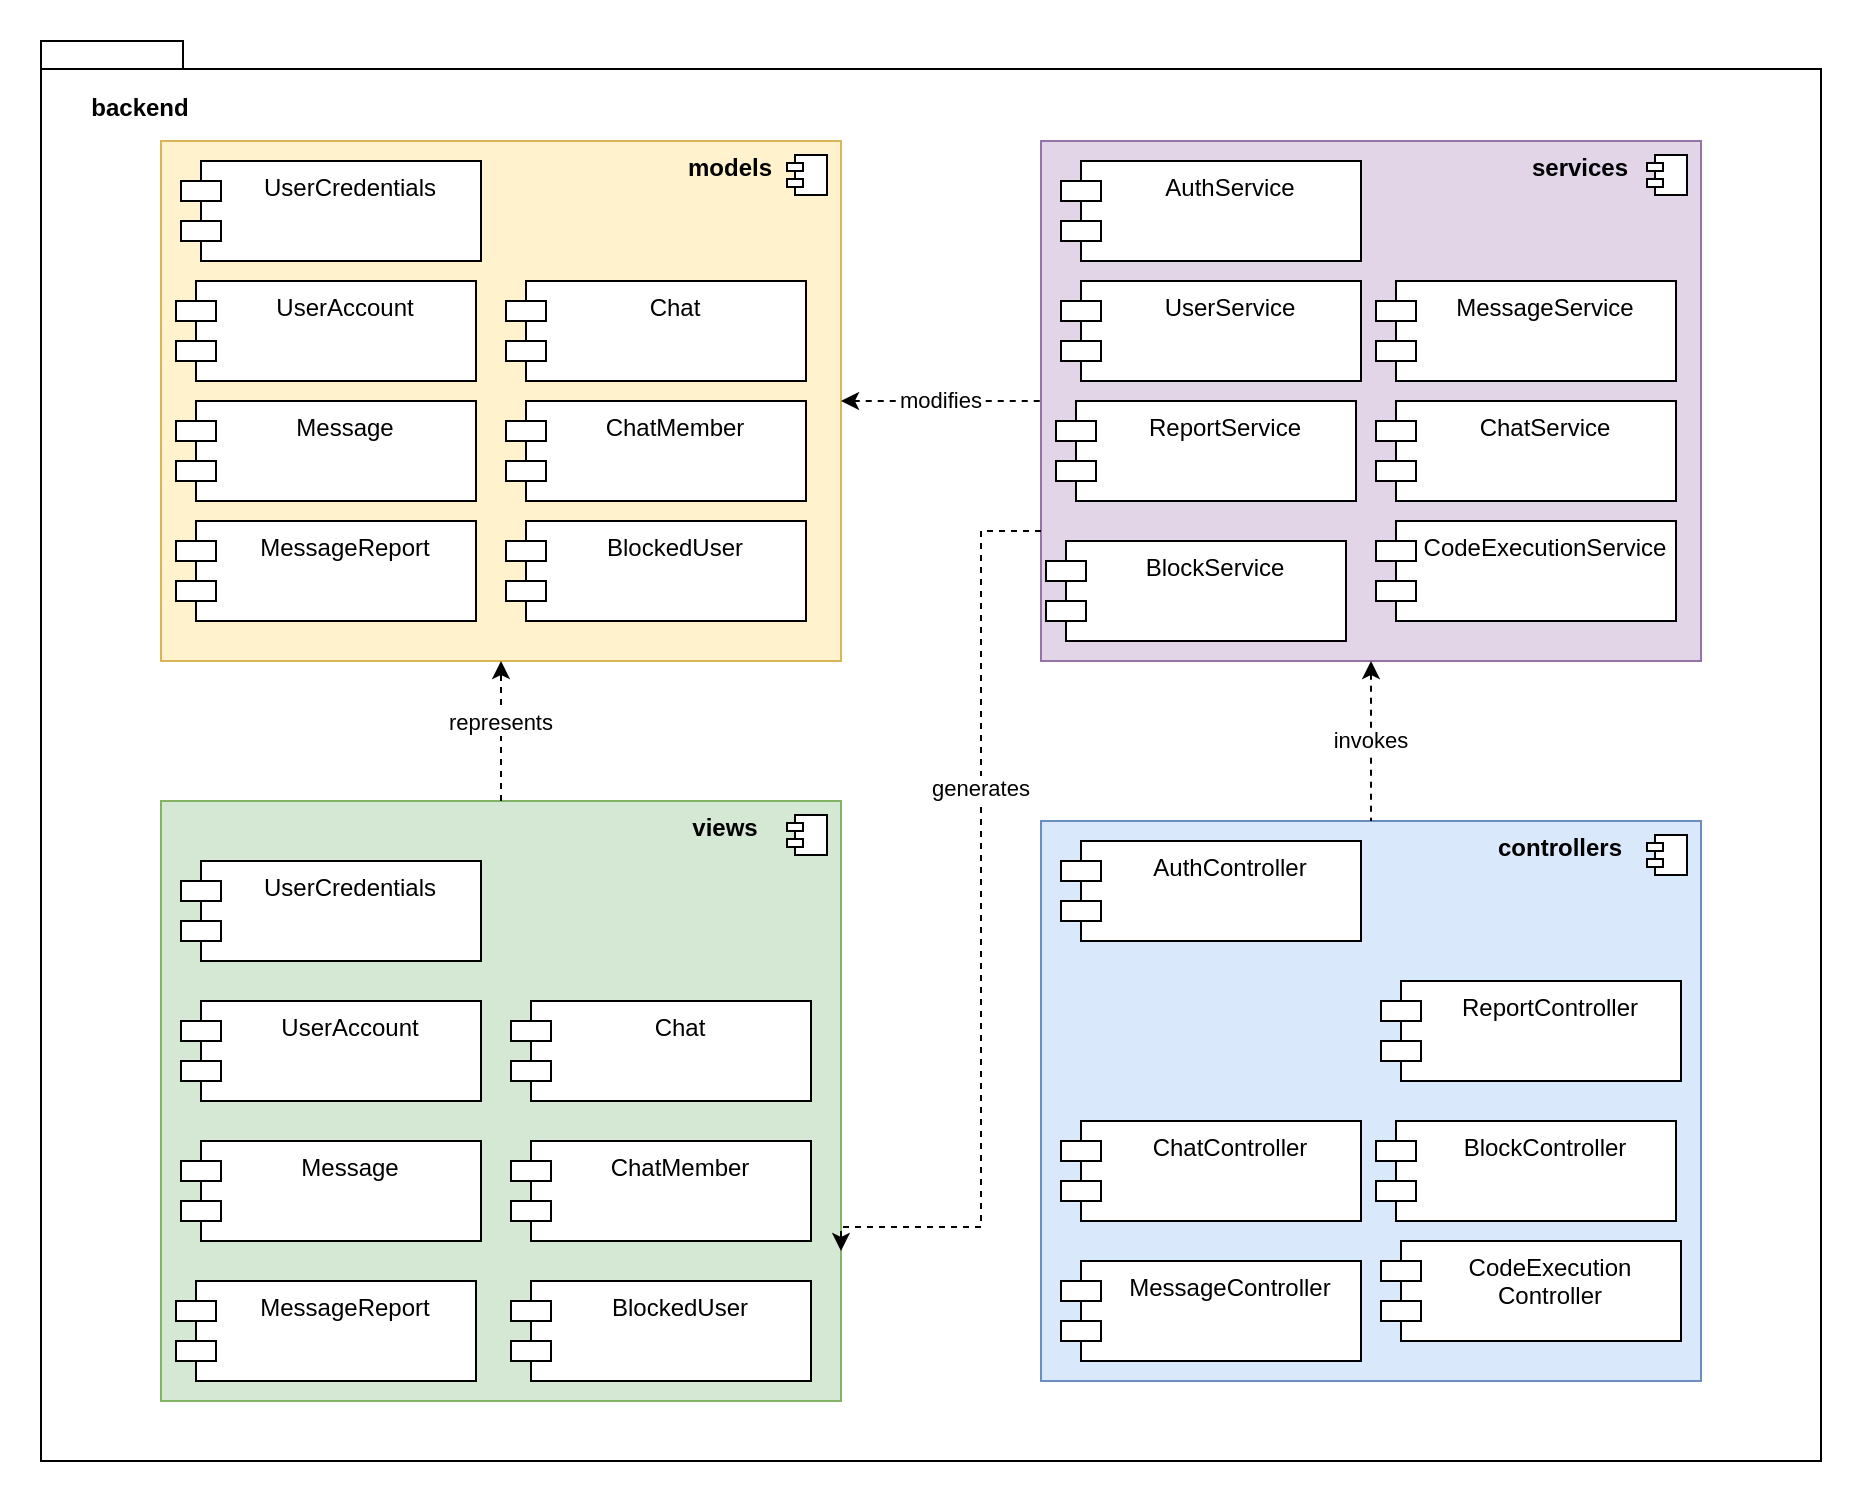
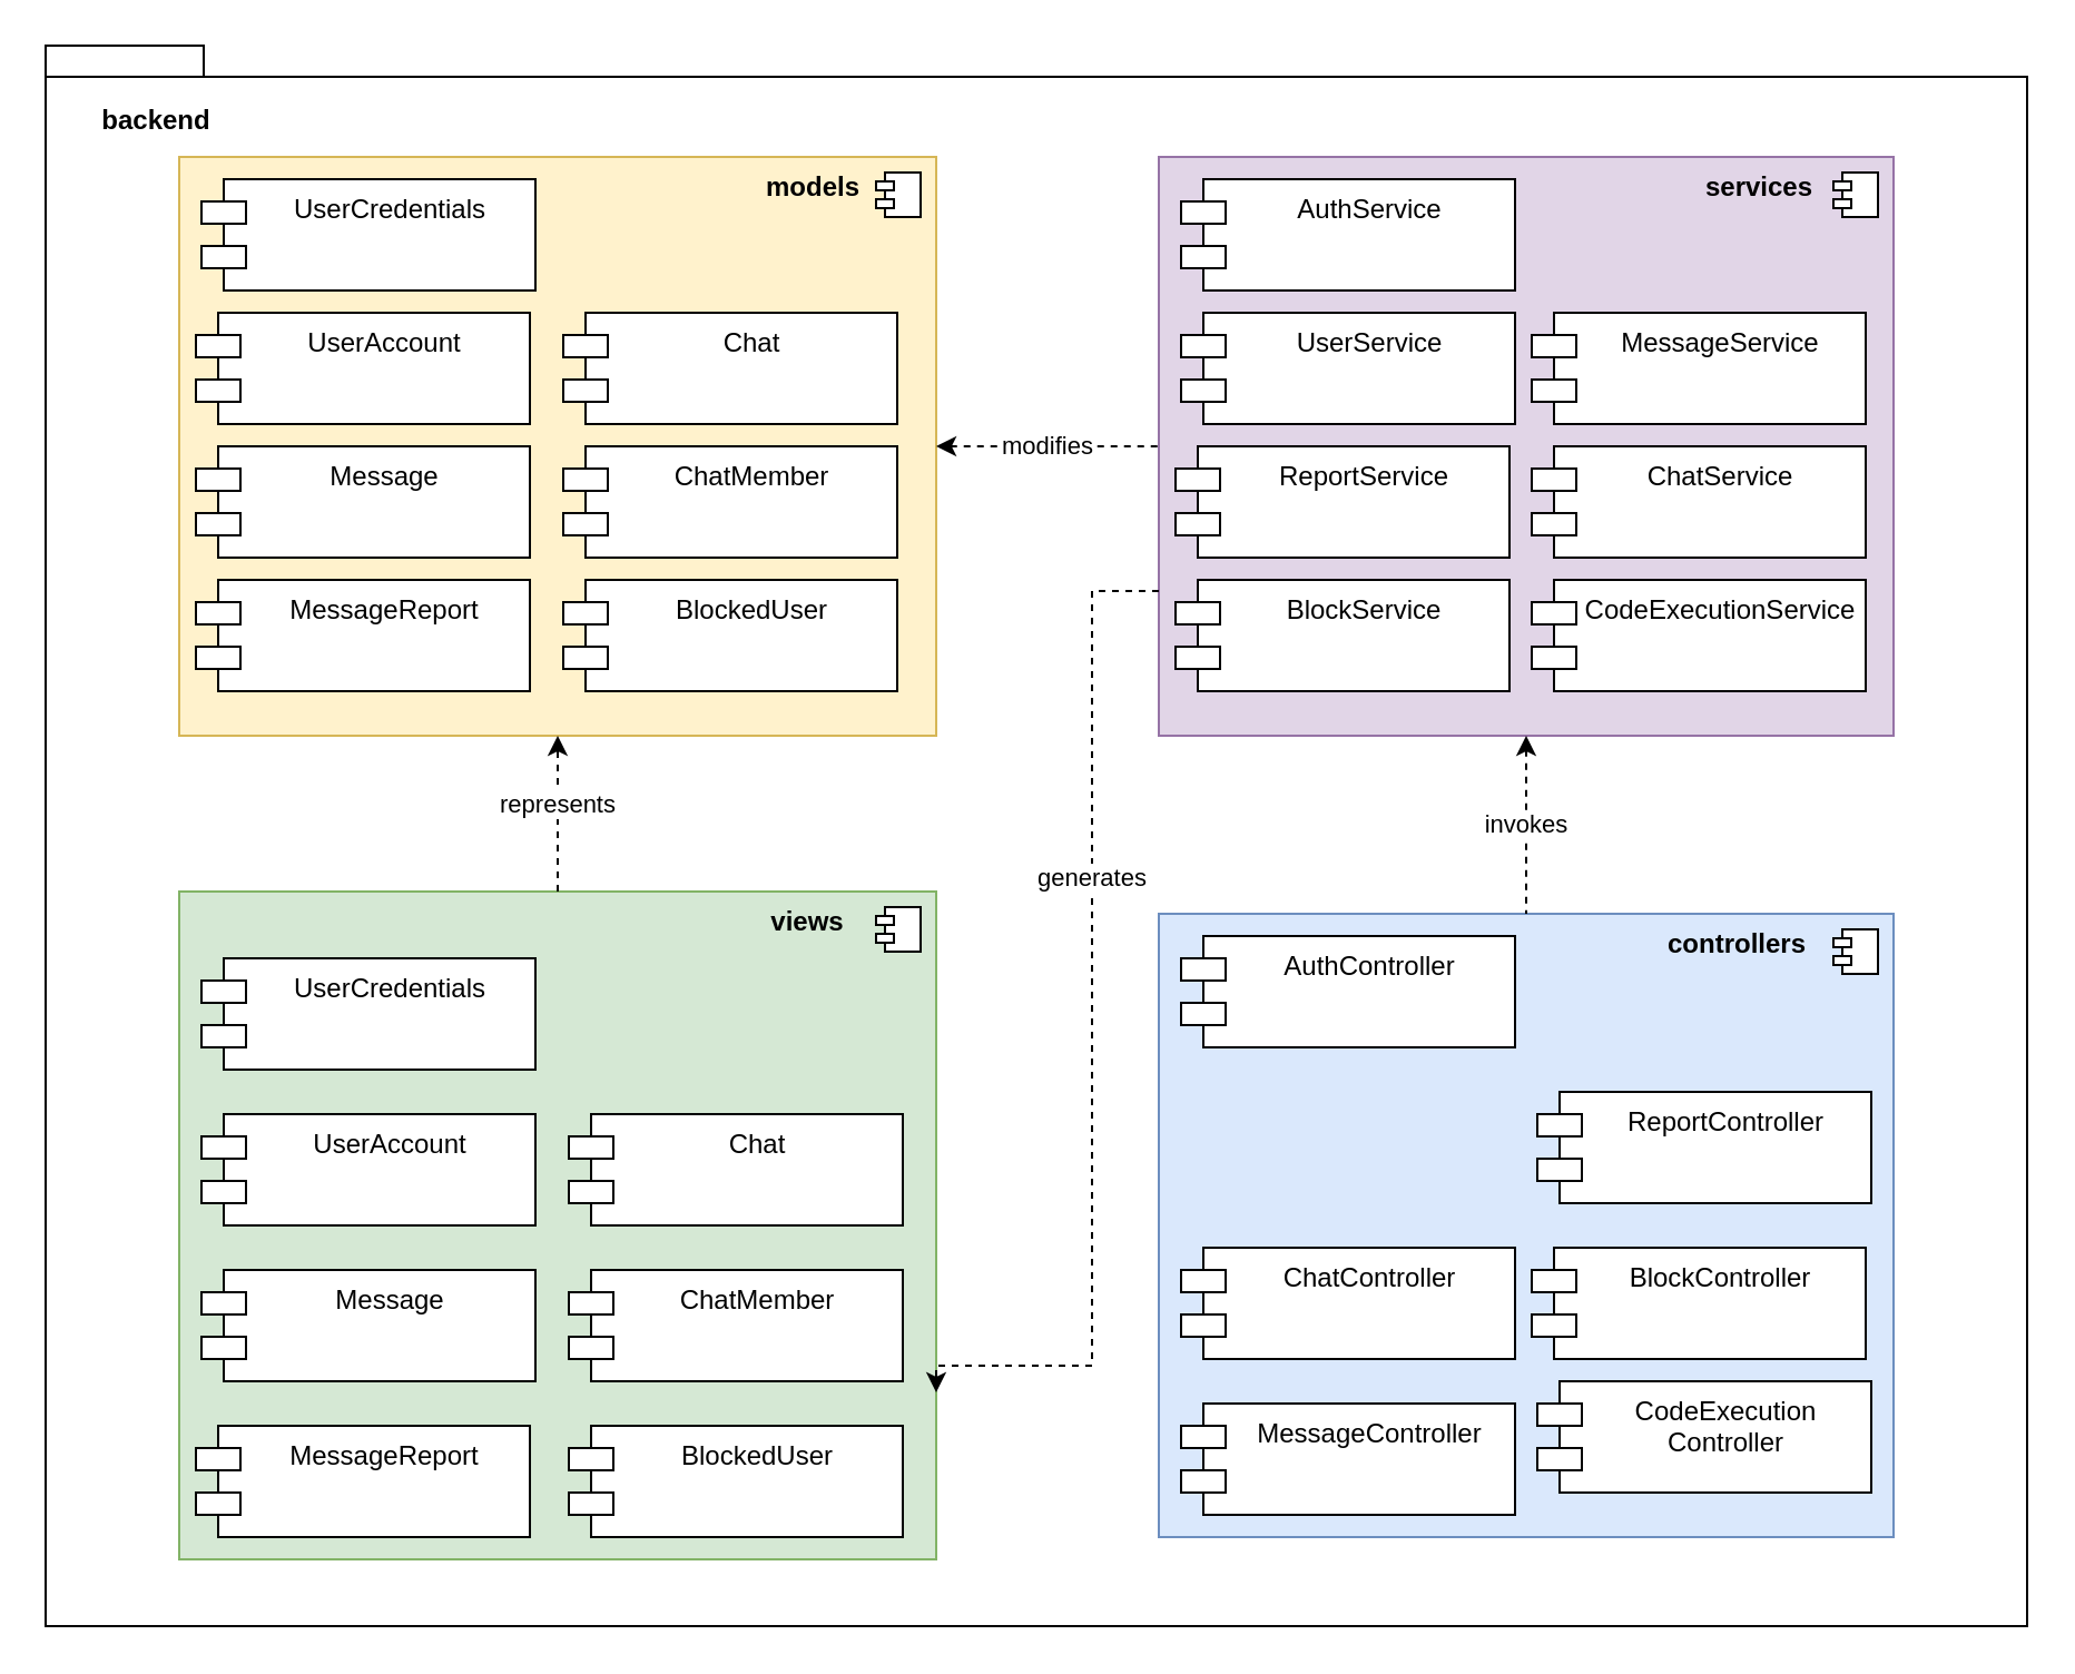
  <mxCell id="0" />
  <mxCell id="1" parent="0" />
  <mxCell id="2" value="" style="shape=folder;fontStyle=1;spacingTop=10;tabWidth=40;tabHeight=14;tabPosition=left;html=1;" parent="1" vertex="1"><mxGeometry x="20" y="20" width="890" height="710" as="geometry" /></mxCell>
  <mxCell id="3" value="backend" style="text;align=center;fontStyle=1;verticalAlign=middle;spacingLeft=3;spacingRight=3;strokeColor=none;rotatable=0;points=[[0,0.5],[1,0.5]];portConstraint=eastwest;" parent="1" vertex="1"><mxGeometry x="30" y="40" width="80" height="26" as="geometry" /></mxCell>
  <mxCell id="4" value="" style="html=1;dropTarget=0;fillColor=#fff2cc;strokeColor=#d6b656;" parent="1" vertex="1"><mxGeometry x="80" y="70" width="340" height="260" as="geometry" /></mxCell>
  <mxCell id="5" value="" style="shape=module;jettyWidth=8;jettyHeight=4;" parent="4" vertex="1"><mxGeometry x="1" width="20" height="20" relative="1" as="geometry"><mxPoint x="-27" y="7" as="offset" /></mxGeometry></mxCell>
  <mxCell id="6" value="" style="html=1;dropTarget=0;fillColor=#dae8fc;strokeColor=#6c8ebf;" parent="1" vertex="1"><mxGeometry x="520" y="410" width="330" height="280" as="geometry" /></mxCell>
  <mxCell id="7" value="" style="shape=module;jettyWidth=8;jettyHeight=4;" parent="6" vertex="1"><mxGeometry x="1" width="20" height="20" relative="1" as="geometry"><mxPoint x="-27" y="7" as="offset" /></mxGeometry></mxCell>
  <mxCell id="8" value="" style="html=1;dropTarget=0;fillColor=#e1d5e7;strokeColor=#9673a6;" parent="1" vertex="1"><mxGeometry x="520" y="70" width="330" height="260" as="geometry" /></mxCell>
  <mxCell id="9" value="" style="shape=module;jettyWidth=8;jettyHeight=4;" parent="8" vertex="1"><mxGeometry x="1" width="20" height="20" relative="1" as="geometry"><mxPoint x="-27" y="7" as="offset" /></mxGeometry></mxCell>
  <mxCell id="10" value="UserCredentials" style="shape=module;align=left;spacingLeft=20;align=center;verticalAlign=top;" parent="1" vertex="1"><mxGeometry x="90" y="80" width="150" height="50" as="geometry" /></mxCell>
  <mxCell id="11" value="UserAccount" style="shape=module;align=left;spacingLeft=20;align=center;verticalAlign=top;" parent="1" vertex="1"><mxGeometry x="87.5" y="140" width="150" height="50" as="geometry" /></mxCell>
  <mxCell id="12" value="models" style="text;align=center;fontStyle=1;verticalAlign=middle;spacingLeft=3;spacingRight=3;strokeColor=none;rotatable=0;points=[[0,0.5],[1,0.5]];portConstraint=eastwest;" parent="1" vertex="1"><mxGeometry x="325" y="70" width="80" height="26" as="geometry" /></mxCell>
  <mxCell id="13" value="Message" style="shape=module;align=left;spacingLeft=20;align=center;verticalAlign=top;" parent="1" vertex="1"><mxGeometry x="87.5" y="200" width="150" height="50" as="geometry" /></mxCell>
  <mxCell id="14" value="Chat" style="shape=module;align=left;spacingLeft=20;align=center;verticalAlign=top;" parent="1" vertex="1"><mxGeometry x="252.5" y="140" width="150" height="50" as="geometry" /></mxCell>
  <mxCell id="15" value="ChatMember" style="shape=module;align=left;spacingLeft=20;align=center;verticalAlign=top;" parent="1" vertex="1"><mxGeometry x="252.5" y="200" width="150" height="50" as="geometry" /></mxCell>
  <mxCell id="16" value="MessageReport" style="shape=module;align=left;spacingLeft=20;align=center;verticalAlign=top;" parent="1" vertex="1"><mxGeometry x="87.5" y="260" width="150" height="50" as="geometry" /></mxCell>
  <mxCell id="17" value="BlockedUser" style="shape=module;align=left;spacingLeft=20;align=center;verticalAlign=top;" parent="1" vertex="1"><mxGeometry x="252.5" y="260" width="150" height="50" as="geometry" /></mxCell>
  <mxCell id="18" value="services" style="text;align=center;fontStyle=1;verticalAlign=middle;spacingLeft=3;spacingRight=3;strokeColor=none;rotatable=0;points=[[0,0.5],[1,0.5]];portConstraint=eastwest;" parent="1" vertex="1"><mxGeometry x="750" y="70" width="80" height="26" as="geometry" /></mxCell>
  <mxCell id="19" value="AuthService" style="shape=module;align=left;spacingLeft=20;align=center;verticalAlign=top;" parent="1" vertex="1"><mxGeometry x="530" y="80" width="150" height="50" as="geometry" /></mxCell>
  <mxCell id="20" value="ChatService" style="shape=module;align=left;spacingLeft=20;align=center;verticalAlign=top;" parent="1" vertex="1"><mxGeometry x="687.5" y="200" width="150" height="50" as="geometry" /></mxCell>
  <mxCell id="21" value="ReportService" style="shape=module;align=left;spacingLeft=20;align=center;verticalAlign=top;" parent="1" vertex="1"><mxGeometry x="527.5" y="200" width="150" height="50" as="geometry" /></mxCell>
  <mxCell id="22" value="CodeExecutionService" style="shape=module;align=left;spacingLeft=20;align=center;verticalAlign=top;" parent="1" vertex="1"><mxGeometry x="687.5" y="260" width="150" height="50" as="geometry" /></mxCell>
  <mxCell id="23" value="UserService" style="shape=module;align=left;spacingLeft=20;align=center;verticalAlign=top;" parent="1" vertex="1"><mxGeometry x="530" y="140" width="150" height="50" as="geometry" /></mxCell>
  <mxCell id="24" value="MessageService" style="shape=module;align=left;spacingLeft=20;align=center;verticalAlign=top;" parent="1" vertex="1"><mxGeometry x="687.5" y="140" width="150" height="50" as="geometry" /></mxCell>
  <mxCell id="25" value="" style="html=1;dropTarget=0;fillColor=#d5e8d4;strokeColor=#82b366;" parent="1" vertex="1"><mxGeometry x="80" y="400" width="340" height="300" as="geometry" /></mxCell>
  <mxCell id="26" value="" style="shape=module;jettyWidth=8;jettyHeight=4;" parent="25" vertex="1"><mxGeometry x="1" width="20" height="20" relative="1" as="geometry"><mxPoint x="-27" y="7" as="offset" /></mxGeometry></mxCell>
  <mxCell id="27" value="views" style="text;align=center;fontStyle=1;verticalAlign=middle;spacingLeft=3;spacingRight=3;strokeColor=none;rotatable=0;points=[[0,0.5],[1,0.5]];portConstraint=eastwest;" parent="1" vertex="1"><mxGeometry x="322.5" y="400" width="80" height="26" as="geometry" /></mxCell>
  <mxCell id="28" value="UserCredentials" style="shape=module;align=left;spacingLeft=20;align=center;verticalAlign=top;" parent="1" vertex="1"><mxGeometry x="90" y="430" width="150" height="50" as="geometry" /></mxCell>
  <mxCell id="29" value="UserAccount" style="shape=module;align=left;spacingLeft=20;align=center;verticalAlign=top;" parent="1" vertex="1"><mxGeometry x="90" y="500" width="150" height="50" as="geometry" /></mxCell>
  <mxCell id="30" value="Message" style="shape=module;align=left;spacingLeft=20;align=center;verticalAlign=top;" parent="1" vertex="1"><mxGeometry x="90" y="570" width="150" height="50" as="geometry" /></mxCell>
  <mxCell id="31" value="ChatMember" style="shape=module;align=left;spacingLeft=20;align=center;verticalAlign=top;" parent="1" vertex="1"><mxGeometry x="255" y="570" width="150" height="50" as="geometry" /></mxCell>
  <mxCell id="32" value="MessageReport" style="shape=module;align=left;spacingLeft=20;align=center;verticalAlign=top;" parent="1" vertex="1"><mxGeometry x="87.5" y="640" width="150" height="50" as="geometry" /></mxCell>
  <mxCell id="33" value="Chat" style="shape=module;align=left;spacingLeft=20;align=center;verticalAlign=top;" parent="1" vertex="1"><mxGeometry x="255" y="500" width="150" height="50" as="geometry" /></mxCell>
  <mxCell id="34" value="BlockedUser" style="shape=module;align=left;spacingLeft=20;align=center;verticalAlign=top;" parent="1" vertex="1"><mxGeometry x="255" y="640" width="150" height="50" as="geometry" /></mxCell>
  <mxCell id="35" value="AuthController" style="shape=module;align=left;spacingLeft=20;align=center;verticalAlign=top;" parent="1" vertex="1"><mxGeometry x="530" y="420" width="150" height="50" as="geometry" /></mxCell>
  <mxCell id="36" value="controllers" style="text;align=center;fontStyle=1;verticalAlign=middle;spacingLeft=3;spacingRight=3;strokeColor=none;rotatable=0;points=[[0,0.5],[1,0.5]];portConstraint=eastwest;" parent="1" vertex="1"><mxGeometry x="740" y="410" width="80" height="26" as="geometry" /></mxCell>
  <mxCell id="37" value="ChatController" style="shape=module;align=left;spacingLeft=20;align=center;verticalAlign=top;" parent="1" vertex="1"><mxGeometry x="530" y="560" width="150" height="50" as="geometry" /></mxCell>
  <mxCell id="38" value="MessageController" style="shape=module;align=left;spacingLeft=20;align=center;verticalAlign=top;" parent="1" vertex="1"><mxGeometry x="530" y="630" width="150" height="50" as="geometry" /></mxCell>
  <mxCell id="39" value="ReportController" style="shape=module;align=left;spacingLeft=20;align=center;verticalAlign=top;" parent="1" vertex="1"><mxGeometry x="690" y="490" width="150" height="50" as="geometry" /></mxCell>
  <mxCell id="40" value="CodeExecution&#10;Controller" style="shape=module;align=left;spacingLeft=20;align=center;verticalAlign=top;" parent="1" vertex="1"><mxGeometry x="690" y="620" width="150" height="50" as="geometry" /></mxCell>
  <mxCell id="41" value="modifies" style="endArrow=none;dashed=1;html=1;rounded=0;edgeStyle=orthogonalEdgeStyle;entryX=0;entryY=0.5;entryDx=0;entryDy=0;startArrow=classic;startFill=1;" parent="1" source="4" target="8" edge="1"><mxGeometry width="50" height="50" relative="1" as="geometry"><mxPoint x="390" y="0" as="sourcePoint" /><mxPoint x="440" y="-50" as="targetPoint" /></mxGeometry></mxCell>
  <mxCell id="42" value="invokes" style="endArrow=none;dashed=1;html=1;rounded=0;edgeStyle=orthogonalEdgeStyle;exitX=0.5;exitY=1;exitDx=0;exitDy=0;entryX=0.5;entryY=0;entryDx=0;entryDy=0;startArrow=classic;startFill=1;" parent="1" source="8" target="6" edge="1"><mxGeometry width="50" height="50" relative="1" as="geometry"><mxPoint x="1070" y="300" as="sourcePoint" /><mxPoint x="1120" y="250" as="targetPoint" /><Array as="points"><mxPoint x="685" y="370" /><mxPoint x="685" y="370" /></Array></mxGeometry></mxCell>
  <mxCell id="43" value="represents" style="endArrow=classic;dashed=1;html=1;rounded=0;edgeStyle=orthogonalEdgeStyle;entryX=0.5;entryY=1;entryDx=0;entryDy=0;startArrow=none;startFill=0;endFill=1;exitX=0.5;exitY=0;exitDx=0;exitDy=0;" parent="1" source="25" target="4" edge="1"><mxGeometry x="0.117" width="50" height="50" relative="1" as="geometry"><mxPoint x="450" y="400" as="sourcePoint" /><mxPoint x="500" y="350" as="targetPoint" /><Array as="points"><mxPoint x="250" y="360" /><mxPoint x="250" y="360" /></Array><mxPoint as="offset" /></mxGeometry></mxCell>
  <mxCell id="44" value="generates" style="endArrow=classic;dashed=1;html=1;rounded=0;edgeStyle=orthogonalEdgeStyle;exitX=0;exitY=0.75;exitDx=0;exitDy=0;entryX=1;entryY=0.75;entryDx=0;entryDy=0;startArrow=none;startFill=0;endFill=1;" parent="1" source="8" target="25" edge="1"><mxGeometry x="-0.307" width="50" height="50" relative="1" as="geometry"><mxPoint x="940" y="310" as="sourcePoint" /><mxPoint x="990" y="260" as="targetPoint" /><Array as="points"><mxPoint x="490" y="265" /><mxPoint x="490" y="613" /></Array><mxPoint as="offset" /></mxGeometry></mxCell>
  <mxCell id="45" value="BlockController" style="shape=module;align=left;spacingLeft=20;align=center;verticalAlign=top;" parent="1" vertex="1"><mxGeometry x="687.5" y="560" width="150" height="50" as="geometry" /></mxCell>
- <mxCell id="46" value="BlockService" style="shape=module;align=left;spacingLeft=20;align=center;verticalAlign=top;" parent="1" vertex="1"><mxGeometry x="522.5" y="270" width="150" height="50" as="geometry" /></mxCell>
+ <mxCell id="46" value="BlockService" style="shape=module;align=left;spacingLeft=20;align=center;verticalAlign=top;" parent="1" vertex="1"><mxGeometry x="527.5" y="260" width="150" height="50" as="geometry" /></mxCell>
